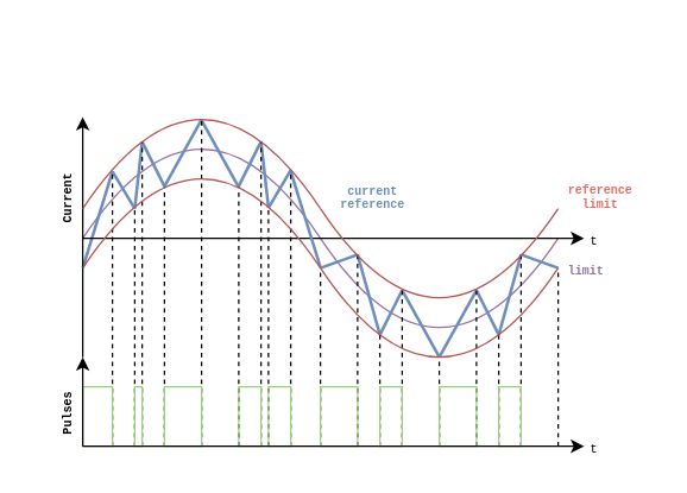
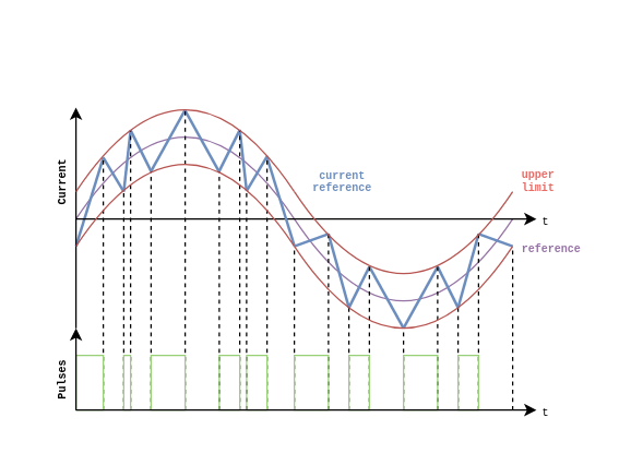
  <mxCell id="0" />
  <mxCell id="1" parent="0" />
  <mxCell id="2" value="" style="endArrow=none;html=1;curved=1;fillColor=#e1d5e7;strokeColor=#9673a6;" parent="1" edge="1"><mxGeometry width="50" height="50" relative="1" as="geometry"><mxPoint x="55" y="160" as="sourcePoint" /><mxPoint x="215" y="160" as="targetPoint" /><Array as="points"><mxPoint x="135" y="40" /></Array></mxGeometry></mxCell>
  <mxCell id="3" value="" style="endArrow=none;html=1;curved=1;fillColor=#e1d5e7;strokeColor=#9673A6;" parent="1" edge="1"><mxGeometry width="50" height="50" relative="1" as="geometry"><mxPoint x="375" y="160" as="sourcePoint" /><mxPoint x="215" y="160" as="targetPoint" /><Array as="points"><mxPoint x="295" y="280" /></Array></mxGeometry></mxCell>
  <mxCell id="4" value="" style="endArrow=none;html=1;fillColor=#dae8fc;strokeColor=#6c8ebf;strokeWidth=2;" parent="1" edge="1"><mxGeometry width="50" height="50" relative="1" as="geometry"><mxPoint x="55" y="180" as="sourcePoint" /><mxPoint x="75" y="115" as="targetPoint" /></mxGeometry></mxCell>
  <mxCell id="5" value="" style="endArrow=none;html=1;fillColor=#dae8fc;strokeColor=#6c8ebf;strokeWidth=2;" parent="1" edge="1"><mxGeometry width="50" height="50" relative="1" as="geometry"><mxPoint x="90" y="140" as="sourcePoint" /><mxPoint x="75" y="115" as="targetPoint" /></mxGeometry></mxCell>
  <mxCell id="6" value="" style="endArrow=none;html=1;fillColor=#dae8fc;strokeColor=#6c8ebf;strokeWidth=2;" parent="1" edge="1"><mxGeometry width="50" height="50" relative="1" as="geometry"><mxPoint x="90" y="140" as="sourcePoint" /><mxPoint x="95" y="95" as="targetPoint" /></mxGeometry></mxCell>
  <mxCell id="7" value="" style="endArrow=none;html=1;fillColor=#dae8fc;strokeColor=#6c8ebf;strokeWidth=2;" parent="1" edge="1"><mxGeometry width="50" height="50" relative="1" as="geometry"><mxPoint x="95" y="95" as="sourcePoint" /><mxPoint x="110" y="125" as="targetPoint" /></mxGeometry></mxCell>
  <mxCell id="8" value="" style="endArrow=none;html=1;fillColor=#dae8fc;strokeColor=#6c8ebf;strokeWidth=2;" parent="1" edge="1"><mxGeometry width="50" height="50" relative="1" as="geometry"><mxPoint x="110" y="125" as="sourcePoint" /><mxPoint x="135" y="80" as="targetPoint" /></mxGeometry></mxCell>
  <mxCell id="9" value="" style="endArrow=none;html=1;fillColor=#dae8fc;strokeColor=#6c8ebf;strokeWidth=2;" parent="1" edge="1"><mxGeometry width="50" height="50" relative="1" as="geometry"><mxPoint x="160" y="124.771" as="sourcePoint" /><mxPoint x="175" y="94.771" as="targetPoint" /></mxGeometry></mxCell>
  <mxCell id="10" value="" style="endArrow=none;html=1;fillColor=#dae8fc;strokeColor=#6c8ebf;strokeWidth=2;" parent="1" edge="1"><mxGeometry width="50" height="50" relative="1" as="geometry"><mxPoint x="160" y="125.559" as="sourcePoint" /><mxPoint x="135" y="80.559" as="targetPoint" /></mxGeometry></mxCell>
  <mxCell id="11" value="" style="endArrow=classic;html=1;" parent="1" edge="1"><mxGeometry width="50" height="50" relative="1" as="geometry"><mxPoint x="55" y="160" as="sourcePoint" /><mxPoint x="392.476" y="160" as="targetPoint" /></mxGeometry></mxCell>
  <mxCell id="12" value="" style="endArrow=none;html=1;fillColor=#dae8fc;strokeColor=#6c8ebf;strokeWidth=2;" parent="1" edge="1"><mxGeometry width="50" height="50" relative="1" as="geometry"><mxPoint x="180" y="139.268" as="sourcePoint" /><mxPoint x="175" y="94.597" as="targetPoint" /></mxGeometry></mxCell>
  <mxCell id="13" value="" style="endArrow=none;html=1;fillColor=#dae8fc;strokeColor=#6c8ebf;strokeWidth=2;" parent="1" edge="1"><mxGeometry width="50" height="50" relative="1" as="geometry"><mxPoint x="180.074" y="139.342" as="sourcePoint" /><mxPoint x="195.074" y="114" as="targetPoint" /></mxGeometry></mxCell>
  <mxCell id="14" value="" style="endArrow=none;html=1;fillColor=#dae8fc;strokeColor=#6c8ebf;strokeWidth=2;" parent="1" edge="1"><mxGeometry width="50" height="50" relative="1" as="geometry"><mxPoint x="215" y="179.537" as="sourcePoint" /><mxPoint x="195" y="115" as="targetPoint" /></mxGeometry></mxCell>
  <mxCell id="15" value="" style="endArrow=none;dashed=1;html=1;" parent="1" edge="1"><mxGeometry width="50" height="50" relative="1" as="geometry"><mxPoint x="90" y="300" as="sourcePoint" /><mxPoint x="90" y="140" as="targetPoint" /></mxGeometry></mxCell>
  <mxCell id="16" value="" style="endArrow=none;dashed=1;html=1;" parent="1" edge="1"><mxGeometry width="50" height="50" relative="1" as="geometry"><mxPoint x="75" y="300" as="sourcePoint" /><mxPoint x="75" y="115" as="targetPoint" /></mxGeometry></mxCell>
  <mxCell id="17" value="" style="endArrow=none;dashed=1;html=1;" parent="1" edge="1"><mxGeometry width="50" height="50" relative="1" as="geometry"><mxPoint x="95" y="300" as="sourcePoint" /><mxPoint x="95" y="95" as="targetPoint" /></mxGeometry></mxCell>
  <mxCell id="18" value="" style="endArrow=none;dashed=1;html=1;" parent="1" edge="1"><mxGeometry width="50" height="50" relative="1" as="geometry"><mxPoint x="110" y="300" as="sourcePoint" /><mxPoint x="110" y="125" as="targetPoint" /></mxGeometry></mxCell>
  <mxCell id="19" value="" style="endArrow=none;dashed=1;html=1;" parent="1" edge="1"><mxGeometry width="50" height="50" relative="1" as="geometry"><mxPoint x="135" y="300" as="sourcePoint" /><mxPoint x="135" y="80" as="targetPoint" /></mxGeometry></mxCell>
  <mxCell id="20" value="" style="endArrow=none;dashed=1;html=1;" parent="1" edge="1"><mxGeometry width="50" height="50" relative="1" as="geometry"><mxPoint x="160" y="300" as="sourcePoint" /><mxPoint x="160" y="125" as="targetPoint" /></mxGeometry></mxCell>
  <mxCell id="21" value="" style="endArrow=none;dashed=1;html=1;" parent="1" edge="1"><mxGeometry width="50" height="50" relative="1" as="geometry"><mxPoint x="175" y="300" as="sourcePoint" /><mxPoint x="175" y="95" as="targetPoint" /></mxGeometry></mxCell>
  <mxCell id="22" value="" style="endArrow=none;dashed=1;html=1;" parent="1" edge="1"><mxGeometry width="50" height="50" relative="1" as="geometry"><mxPoint x="180" y="300" as="sourcePoint" /><mxPoint x="180" y="140" as="targetPoint" /></mxGeometry></mxCell>
  <mxCell id="23" value="" style="endArrow=none;dashed=1;html=1;" parent="1" edge="1"><mxGeometry width="50" height="50" relative="1" as="geometry"><mxPoint x="195" y="300" as="sourcePoint" /><mxPoint x="195" y="115" as="targetPoint" /></mxGeometry></mxCell>
  <mxCell id="24" value="" style="endArrow=none;html=1;fillColor=#dae8fc;strokeColor=#6c8ebf;strokeWidth=2;" parent="1" edge="1"><mxGeometry width="50" height="50" relative="1" as="geometry"><mxPoint x="270" y="195" as="sourcePoint" /><mxPoint x="295" y="240" as="targetPoint" /></mxGeometry></mxCell>
  <mxCell id="25" value="" style="endArrow=none;html=1;fillColor=#dae8fc;strokeColor=#6c8ebf;strokeWidth=2;" parent="1" edge="1"><mxGeometry width="50" height="50" relative="1" as="geometry"><mxPoint x="320" y="195" as="sourcePoint" /><mxPoint x="295" y="240" as="targetPoint" /></mxGeometry></mxCell>
  <mxCell id="26" value="" style="endArrow=none;html=1;fillColor=#dae8fc;strokeColor=#6c8ebf;strokeWidth=2;" parent="1" edge="1"><mxGeometry width="50" height="50" relative="1" as="geometry"><mxPoint x="215" y="180" as="sourcePoint" /><mxPoint x="240" y="171" as="targetPoint" /></mxGeometry></mxCell>
  <mxCell id="27" value="" style="endArrow=none;html=1;fillColor=#dae8fc;strokeColor=#6C8EBF;strokeWidth=2;" parent="1" edge="1"><mxGeometry width="50" height="50" relative="1" as="geometry"><mxPoint x="255" y="225" as="sourcePoint" /><mxPoint x="240" y="171" as="targetPoint" /></mxGeometry></mxCell>
  <mxCell id="28" value="" style="endArrow=none;html=1;fillColor=#dae8fc;strokeColor=#6c8ebf;strokeWidth=2;" parent="1" edge="1"><mxGeometry width="50" height="50" relative="1" as="geometry"><mxPoint x="255" y="225" as="sourcePoint" /><mxPoint x="270" y="195" as="targetPoint" /></mxGeometry></mxCell>
  <mxCell id="29" value="" style="endArrow=none;html=1;fillColor=#dae8fc;strokeColor=#6c8ebf;strokeWidth=2;" parent="1" edge="1"><mxGeometry width="50" height="50" relative="1" as="geometry"><mxPoint x="335" y="225" as="sourcePoint" /><mxPoint x="320" y="195" as="targetPoint" /></mxGeometry></mxCell>
  <mxCell id="30" value="" style="endArrow=none;html=1;fillColor=#dae8fc;strokeColor=#6c8ebf;strokeWidth=2;" parent="1" edge="1"><mxGeometry width="50" height="50" relative="1" as="geometry"><mxPoint x="335" y="225" as="sourcePoint" /><mxPoint x="350" y="171" as="targetPoint" /></mxGeometry></mxCell>
  <mxCell id="31" value="" style="endArrow=none;html=1;fillColor=#dae8fc;strokeColor=#6c8ebf;strokeWidth=2;" parent="1" edge="1"><mxGeometry width="50" height="50" relative="1" as="geometry"><mxPoint x="350" y="171" as="sourcePoint" /><mxPoint x="375" y="180" as="targetPoint" /></mxGeometry></mxCell>
  <mxCell id="32" value="" style="endArrow=none;dashed=1;html=1;" parent="1" edge="1"><mxGeometry width="50" height="50" relative="1" as="geometry"><mxPoint x="215" y="300" as="sourcePoint" /><mxPoint x="215" y="180" as="targetPoint" /></mxGeometry></mxCell>
  <mxCell id="33" value="" style="endArrow=none;dashed=1;html=1;" parent="1" edge="1"><mxGeometry width="50" height="50" relative="1" as="geometry"><mxPoint x="240" y="300" as="sourcePoint" /><mxPoint x="240" y="170" as="targetPoint" /></mxGeometry></mxCell>
  <mxCell id="34" value="" style="endArrow=none;dashed=1;html=1;" parent="1" edge="1"><mxGeometry width="50" height="50" relative="1" as="geometry"><mxPoint x="255" y="300" as="sourcePoint" /><mxPoint x="255" y="225" as="targetPoint" /></mxGeometry></mxCell>
  <mxCell id="35" value="" style="endArrow=none;dashed=1;html=1;" parent="1" edge="1"><mxGeometry width="50" height="50" relative="1" as="geometry"><mxPoint x="295" y="300" as="sourcePoint" /><mxPoint x="295" y="240" as="targetPoint" /></mxGeometry></mxCell>
  <mxCell id="36" value="" style="endArrow=none;dashed=1;html=1;" parent="1" edge="1"><mxGeometry width="50" height="50" relative="1" as="geometry"><mxPoint x="335" y="300" as="sourcePoint" /><mxPoint x="335" y="225" as="targetPoint" /></mxGeometry></mxCell>
  <mxCell id="37" value="" style="endArrow=none;dashed=1;html=1;" parent="1" edge="1"><mxGeometry width="50" height="50" relative="1" as="geometry"><mxPoint x="270" y="300" as="sourcePoint" /><mxPoint x="270" y="195" as="targetPoint" /></mxGeometry></mxCell>
  <mxCell id="38" value="" style="endArrow=none;dashed=1;html=1;" parent="1" edge="1"><mxGeometry width="50" height="50" relative="1" as="geometry"><mxPoint x="320" y="300" as="sourcePoint" /><mxPoint x="320" y="195" as="targetPoint" /></mxGeometry></mxCell>
  <mxCell id="39" value="" style="endArrow=none;dashed=1;html=1;" parent="1" edge="1"><mxGeometry width="50" height="50" relative="1" as="geometry"><mxPoint x="350" y="300" as="sourcePoint" /><mxPoint x="350" y="170" as="targetPoint" /></mxGeometry></mxCell>
  <mxCell id="40" value="" style="endArrow=none;dashed=1;html=1;" parent="1" edge="1"><mxGeometry width="50" height="50" relative="1" as="geometry"><mxPoint x="375" y="300" as="sourcePoint" /><mxPoint x="375" y="180" as="targetPoint" /></mxGeometry></mxCell>
  <mxCell id="41" value="" style="endArrow=classic;html=1;" parent="1" edge="1"><mxGeometry width="50" height="50" relative="1" as="geometry"><mxPoint x="55" y="240" as="sourcePoint" /><mxPoint x="55" y="78.333" as="targetPoint" /></mxGeometry></mxCell>
  <mxCell id="42" value="" style="endArrow=none;html=1;curved=1;fillColor=#f8cecc;strokeColor=#b85450;" parent="1" edge="1"><mxGeometry width="50" height="50" relative="1" as="geometry"><mxPoint x="55" y="180" as="sourcePoint" /><mxPoint x="215" y="180" as="targetPoint" /><Array as="points"><mxPoint x="135" y="60" /></Array></mxGeometry></mxCell>
  <mxCell id="43" value="" style="endArrow=none;html=1;curved=1;fillColor=#f8cecc;strokeColor=#b85450;" parent="1" edge="1"><mxGeometry width="50" height="50" relative="1" as="geometry"><mxPoint x="55" y="140" as="sourcePoint" /><mxPoint x="215" y="140" as="targetPoint" /><Array as="points"><mxPoint x="135" y="20" /></Array></mxGeometry></mxCell>
  <mxCell id="44" value="" style="endArrow=none;html=1;curved=1;fillColor=#f8cecc;strokeColor=#b85450;" parent="1" edge="1"><mxGeometry width="50" height="50" relative="1" as="geometry"><mxPoint x="375" y="140" as="sourcePoint" /><mxPoint x="215" y="140" as="targetPoint" /><Array as="points"><mxPoint x="295" y="260" /></Array></mxGeometry></mxCell>
  <mxCell id="45" value="" style="endArrow=none;html=1;curved=1;fillColor=#f8cecc;strokeColor=#b85450;" parent="1" edge="1"><mxGeometry width="50" height="50" relative="1" as="geometry"><mxPoint x="375" y="180" as="sourcePoint" /><mxPoint x="215" y="180" as="targetPoint" /><Array as="points"><mxPoint x="295" y="300" /></Array></mxGeometry></mxCell>
  <mxCell id="46" value="" style="rounded=0;whiteSpace=wrap;html=1;fillColor=none;strokeColor=#97D077;" parent="1" vertex="1"><mxGeometry x="55" y="260" width="20" height="40" as="geometry" /></mxCell>
  <mxCell id="47" value="" style="rounded=0;whiteSpace=wrap;html=1;fillColor=none;strokeColor=#97D077;" parent="1" vertex="1"><mxGeometry x="90" y="260" width="5" height="40" as="geometry" /></mxCell>
  <mxCell id="48" value="" style="rounded=0;whiteSpace=wrap;html=1;fillColor=none;strokeColor=#97D077;" parent="1" vertex="1"><mxGeometry x="110" y="260" width="25" height="40" as="geometry" /></mxCell>
  <mxCell id="49" value="" style="rounded=0;whiteSpace=wrap;html=1;fillColor=none;strokeColor=#97D077;" parent="1" vertex="1"><mxGeometry x="160" y="260" width="15" height="40" as="geometry" /></mxCell>
  <mxCell id="50" value="" style="rounded=0;whiteSpace=wrap;html=1;fillColor=none;strokeColor=#97D077;" parent="1" vertex="1"><mxGeometry x="180" y="260" width="15" height="40" as="geometry" /></mxCell>
  <mxCell id="51" value="" style="rounded=0;whiteSpace=wrap;html=1;fillColor=none;strokeColor=#97D077;" parent="1" vertex="1"><mxGeometry x="215" y="260" width="25" height="40" as="geometry" /></mxCell>
  <mxCell id="52" value="" style="rounded=0;whiteSpace=wrap;html=1;fillColor=none;strokeColor=#97D077;" parent="1" vertex="1"><mxGeometry x="255" y="260" width="15" height="40" as="geometry" /></mxCell>
  <mxCell id="53" value="" style="rounded=0;whiteSpace=wrap;html=1;fillColor=none;strokeColor=#97D077;" parent="1" vertex="1"><mxGeometry x="295" y="260" width="25" height="40" as="geometry" /></mxCell>
  <mxCell id="54" value="" style="rounded=0;whiteSpace=wrap;html=1;fillColor=none;strokeColor=#97D077;" parent="1" vertex="1"><mxGeometry x="335" y="260" width="15" height="40" as="geometry" /></mxCell>
- <mxCell id="55" value="&lt;div style=&quot;font-size: 8px&quot; align=&quot;center&quot;&gt;&lt;b&gt;&lt;font style=&quot;font-size: 8px&quot; face=&quot;Courier New&quot; color=&quot;#EA6B66&quot;&gt;reference&lt;/font&gt;&lt;/b&gt;&lt;/div&gt;&lt;div style=&quot;font-size: 8px&quot; align=&quot;center&quot;&gt;&lt;b&gt;&lt;font style=&quot;font-size: 8px&quot; face=&quot;Courier New&quot; color=&quot;#EA6B66&quot;&gt;limit&lt;/font&gt;&lt;br style=&quot;font-size: 8px&quot;&gt;&lt;/b&gt;&lt;/div&gt;" style="text;html=1;resizable=0;points=[];autosize=1;align=left;verticalAlign=top;spacingTop=-4;fontSize=8;" parent="1" vertex="1"><mxGeometry x="380" y="120" width="40" height="25" as="geometry" /></mxCell>
- <mxCell id="56" value="&lt;b&gt;&lt;font face=&quot;Courier New&quot; color=&quot;#9673A6&quot;&gt;limit&lt;/font&gt;&lt;/b&gt;" style="text;html=1;resizable=0;points=[];autosize=1;align=left;verticalAlign=top;spacingTop=-4;fontSize=8;" parent="1" vertex="1"><mxGeometry x="380" y="175" width="60" height="15" as="geometry" /></mxCell>
+ <mxCell id="55" value="&lt;div style=&quot;font-size: 8px&quot; align=&quot;center&quot;&gt;&lt;b&gt;&lt;font style=&quot;font-size: 8px&quot; face=&quot;Courier New&quot; color=&quot;#EA6B66&quot;&gt;upper&lt;/font&gt;&lt;/b&gt;&lt;/div&gt;&lt;div style=&quot;font-size: 8px&quot; align=&quot;center&quot;&gt;&lt;b&gt;&lt;font style=&quot;font-size: 8px&quot; face=&quot;Courier New&quot; color=&quot;#EA6B66&quot;&gt;limit&lt;/font&gt;&lt;br style=&quot;font-size: 8px&quot;&gt;&lt;/b&gt;&lt;/div&gt;" style="text;html=1;resizable=0;points=[];autosize=1;align=left;verticalAlign=top;spacingTop=-4;fontSize=8;" parent="1" vertex="1"><mxGeometry x="380" y="120" width="40" height="25" as="geometry" /></mxCell>
+ <mxCell id="56" value="&lt;b&gt;&lt;font face=&quot;Courier New&quot; color=&quot;#9673A6&quot;&gt;reference&lt;/font&gt;&lt;/b&gt;" style="text;html=1;resizable=0;points=[];autosize=1;align=left;verticalAlign=top;spacingTop=-4;fontSize=8;" parent="1" vertex="1"><mxGeometry x="380" y="175" width="60" height="15" as="geometry" /></mxCell>
  <mxCell id="57" value="&lt;font face=&quot;Courier New&quot;&gt;t&lt;/font&gt;" style="text;html=1;resizable=0;points=[];autosize=1;align=left;verticalAlign=top;spacingTop=-4;fontSize=8;" parent="1" vertex="1"><mxGeometry x="395" y="155" width="20" height="15" as="geometry" /></mxCell>
  <mxCell id="58" value="&lt;font face=&quot;Courier New&quot;&gt;t&lt;/font&gt;" style="text;html=1;resizable=0;points=[];autosize=1;align=left;verticalAlign=top;spacingTop=-4;fontSize=8;" parent="1" vertex="1"><mxGeometry x="395" y="295" width="20" height="15" as="geometry" /></mxCell>
  <mxCell id="59" value="&lt;b&gt;&lt;font face=&quot;Courier New&quot;&gt;Pulses&lt;/font&gt;&lt;/b&gt;" style="text;html=1;resizable=0;points=[];autosize=1;align=left;verticalAlign=top;spacingTop=-4;fontSize=8;rotation=-90;" parent="1" vertex="1"><mxGeometry x="22.5" y="265" width="45" height="15" as="geometry" /></mxCell>
  <mxCell id="60" value="&lt;b&gt;&lt;font face=&quot;Courier New&quot;&gt;Current&lt;/font&gt;&lt;/b&gt;" style="text;html=1;resizable=0;points=[];autosize=1;align=left;verticalAlign=top;spacingTop=-4;fontSize=8;rotation=-90;" parent="1" vertex="1"><mxGeometry x="20" y="120" width="50" height="15" as="geometry" /></mxCell>
  <mxCell id="61" value="&lt;div&gt;&lt;b&gt;&lt;font face=&quot;Courier New&quot; color=&quot;#6C8EBF&quot;&gt;current&lt;/font&gt;&lt;/b&gt;&lt;/div&gt;&lt;div&gt;&lt;b&gt;&lt;font face=&quot;Courier New&quot; color=&quot;#6C8EBF&quot;&gt;reference&lt;br&gt;&lt;/font&gt;&lt;/b&gt;&lt;/div&gt;" style="text;html=1;resizable=0;points=[];autosize=1;align=center;verticalAlign=bottom;spacingTop=-4;fontSize=8;" parent="1" vertex="1"><mxGeometry x="215" y="120" width="70" height="25" as="geometry" /></mxCell>
  <mxCell id="62" value="" style="endArrow=classic;html=1;" parent="1" edge="1"><mxGeometry width="50" height="50" relative="1" as="geometry"><mxPoint x="55" y="300" as="sourcePoint" /><mxPoint x="392.476" y="300" as="targetPoint" /></mxGeometry></mxCell>
  <mxCell id="63" value="" style="endArrow=classic;html=1;" parent="1" edge="1"><mxGeometry width="50" height="50" relative="1" as="geometry"><mxPoint x="55" y="300" as="sourcePoint" /><mxPoint x="55" y="240" as="targetPoint" /></mxGeometry></mxCell>
